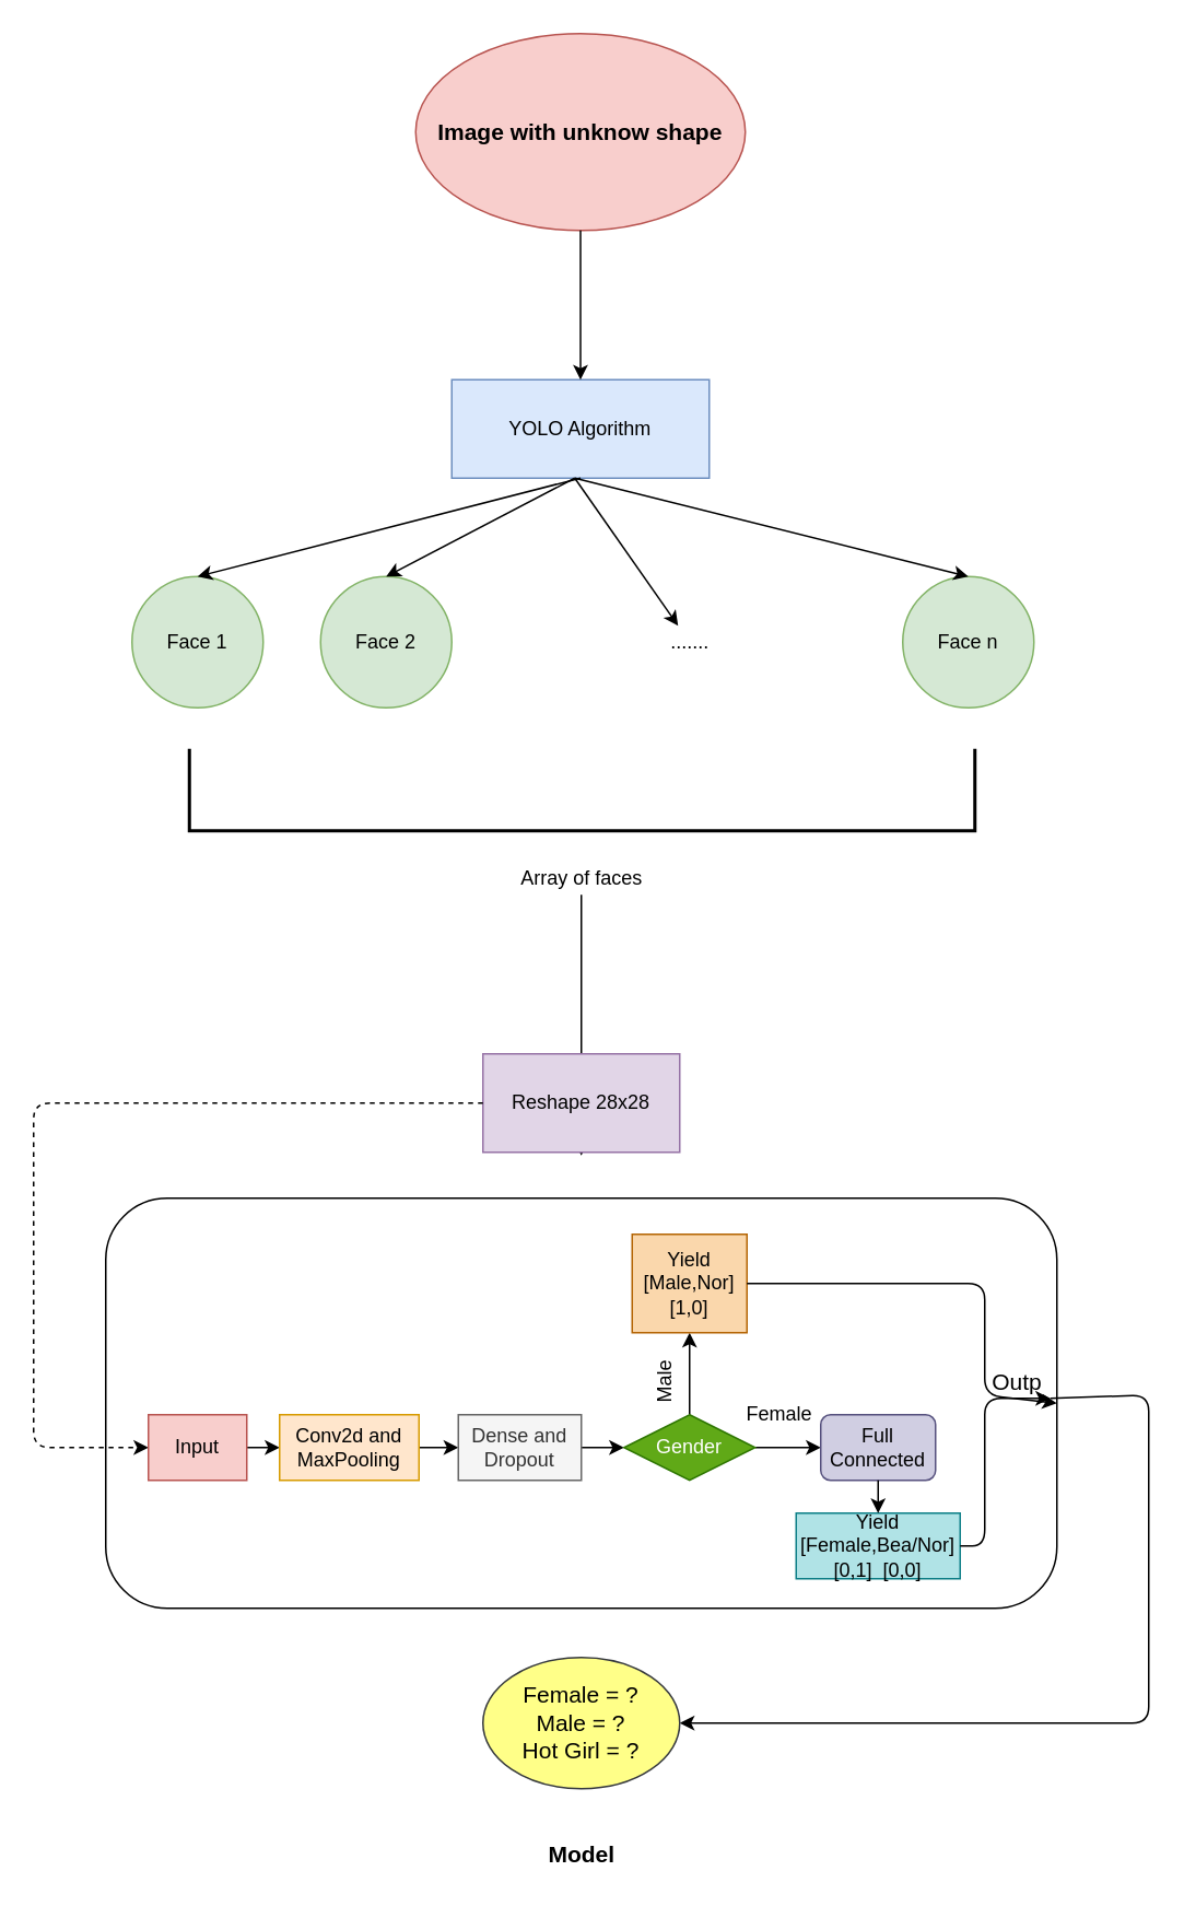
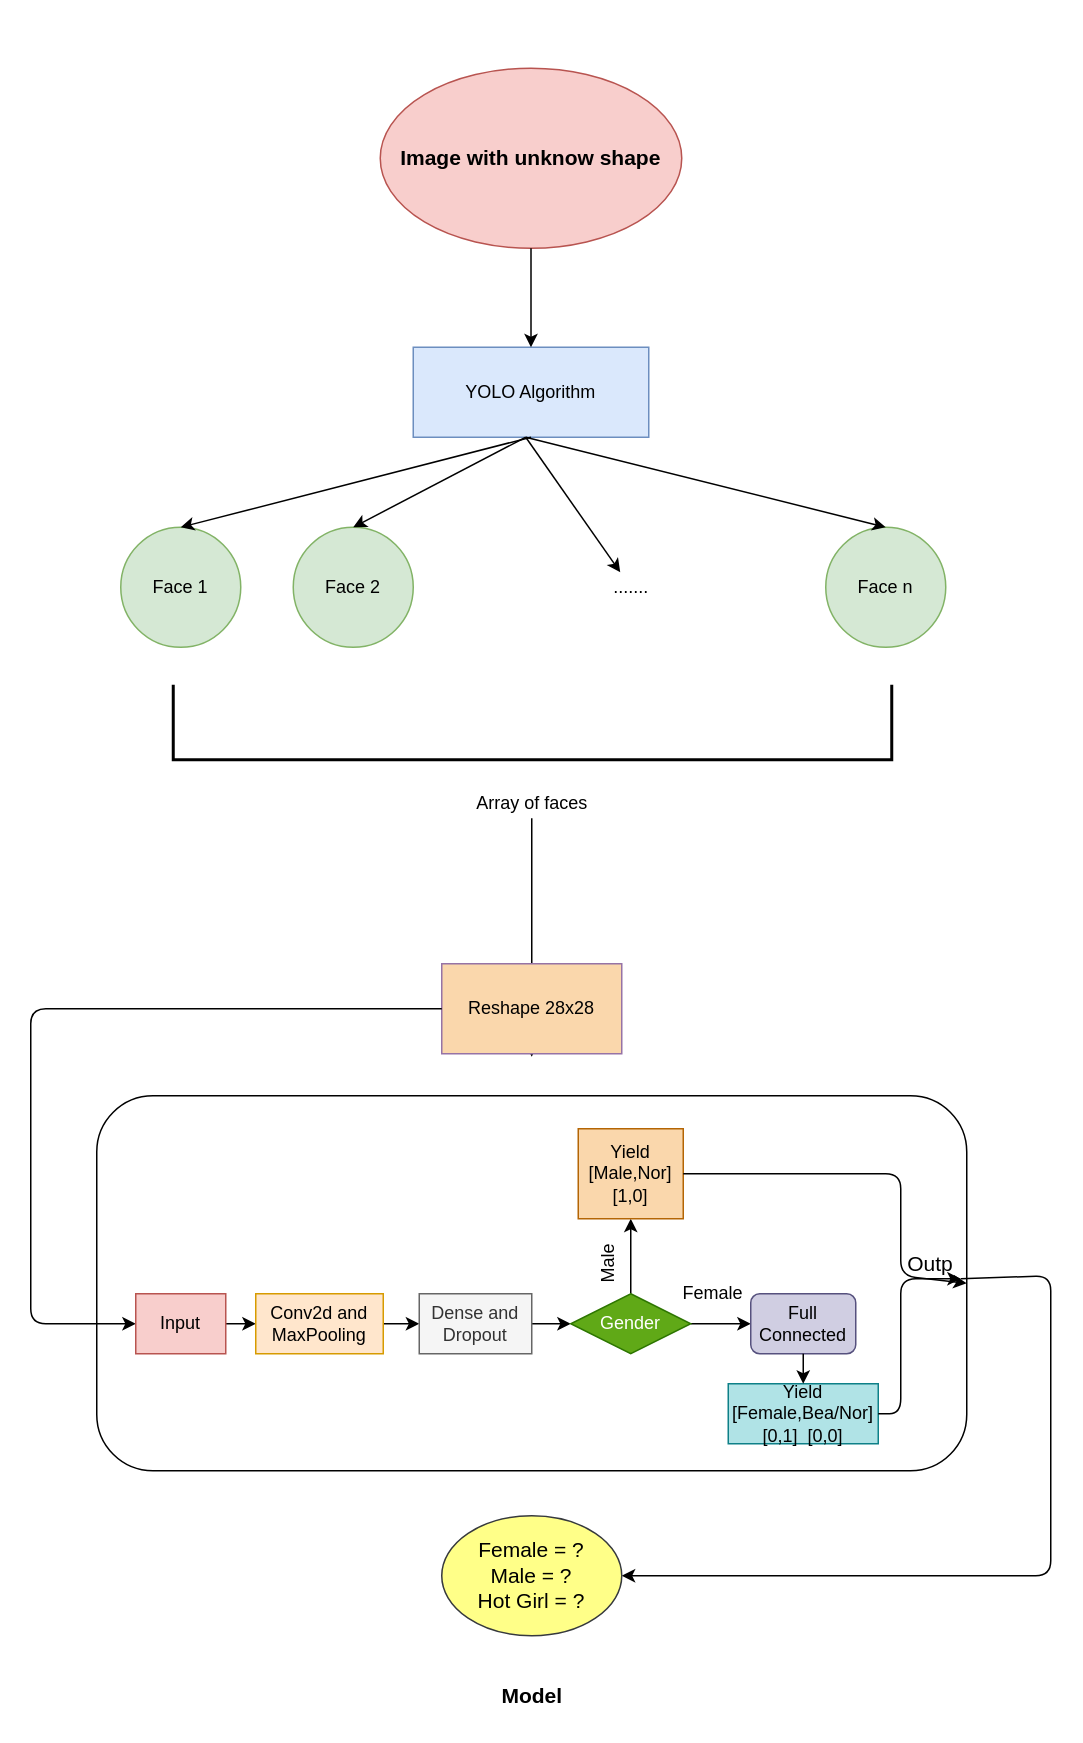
  <mxCell id="0" />
  <mxCell id="1" parent="0" />
- <mxCell id="2" value="&lt;b&gt;&lt;font style=&quot;font-size: 14px&quot;&gt;Image with unknow shape&lt;/font&gt;&lt;/b&gt;" style="ellipse;whiteSpace=wrap;html=1;fillColor=#f8cecc;strokeColor=#b85450;" vertex="1" parent="1"><mxGeometry x="253" y="20" width="201" height="120" as="geometry" /></mxCell>
+ <mxCell id="2" value="&lt;b&gt;&lt;font style=&quot;font-size: 14px&quot;&gt;Image with unknow shape&lt;/font&gt;&lt;/b&gt;" style="ellipse;whiteSpace=wrap;html=1;fillColor=#f8cecc;strokeColor=#b85450;" vertex="1" parent="1"><mxGeometry x="253" y="45" width="201" height="120" as="geometry" /></mxCell>
  <mxCell id="3" value="YOLO Algorithm" style="rounded=0;whiteSpace=wrap;html=1;fillColor=#dae8fc;strokeColor=#6c8ebf;" vertex="1" parent="1"><mxGeometry x="275" y="231" width="157" height="60" as="geometry" /></mxCell>
  <mxCell id="4" value="" style="endArrow=classic;html=1;exitX=0.5;exitY=1;exitDx=0;exitDy=0;" edge="1" parent="1" source="2" target="3"><mxGeometry width="50" height="50" relative="1" as="geometry"><mxPoint x="290" y="410" as="sourcePoint" /><mxPoint x="340" y="360" as="targetPoint" /></mxGeometry></mxCell>
  <mxCell id="5" value="Face 1" style="ellipse;whiteSpace=wrap;html=1;aspect=fixed;fillColor=#d5e8d4;strokeColor=#82b366;" vertex="1" parent="1"><mxGeometry x="80" y="351" width="80" height="80" as="geometry" /></mxCell>
  <mxCell id="6" value="Face 2" style="ellipse;whiteSpace=wrap;html=1;aspect=fixed;fillColor=#d5e8d4;strokeColor=#82b366;" vertex="1" parent="1"><mxGeometry x="195" y="351" width="80" height="80" as="geometry" /></mxCell>
  <mxCell id="7" value="Face n" style="ellipse;whiteSpace=wrap;html=1;aspect=fixed;fillColor=#d5e8d4;strokeColor=#82b366;" vertex="1" parent="1"><mxGeometry x="550" y="351" width="80" height="80" as="geometry" /></mxCell>
  <mxCell id="8" value="......." style="text;html=1;align=center;verticalAlign=middle;resizable=0;points=[];autosize=1;" vertex="1" parent="1"><mxGeometry x="400" y="381" width="40" height="20" as="geometry" /></mxCell>
  <mxCell id="9" value="" style="endArrow=classic;html=1;exitX=0.5;exitY=1;exitDx=0;exitDy=0;entryX=0.5;entryY=0;entryDx=0;entryDy=0;" edge="1" parent="1" source="3" target="5"><mxGeometry width="50" height="50" relative="1" as="geometry"><mxPoint x="290" y="331" as="sourcePoint" /><mxPoint x="340" y="281" as="targetPoint" /></mxGeometry></mxCell>
  <mxCell id="10" value="" style="endArrow=classic;html=1;entryX=0.5;entryY=0;entryDx=0;entryDy=0;" edge="1" parent="1" target="6"><mxGeometry width="50" height="50" relative="1" as="geometry"><mxPoint x="350" y="291" as="sourcePoint" /><mxPoint x="140" y="231" as="targetPoint" /></mxGeometry></mxCell>
  <mxCell id="11" value="" style="endArrow=classic;html=1;entryX=0.5;entryY=0;entryDx=0;entryDy=0;" edge="1" parent="1" target="7"><mxGeometry width="50" height="50" relative="1" as="geometry"><mxPoint x="350" y="291" as="sourcePoint" /><mxPoint x="340" y="281" as="targetPoint" /></mxGeometry></mxCell>
  <mxCell id="12" value="" style="endArrow=classic;html=1;" edge="1" parent="1" target="8"><mxGeometry width="50" height="50" relative="1" as="geometry"><mxPoint x="350" y="291" as="sourcePoint" /><mxPoint x="70" y="211" as="targetPoint" /></mxGeometry></mxCell>
  <mxCell id="13" value="" style="strokeWidth=2;html=1;shape=mxgraph.flowchart.annotation_1;align=left;pointerEvents=1;rotation=-90;" vertex="1" parent="1"><mxGeometry x="329.5" y="241.5" width="50" height="479" as="geometry" /></mxCell>
  <mxCell id="14" value="" style="edgeStyle=orthogonalEdgeStyle;rounded=0;orthogonalLoop=1;jettySize=auto;html=1;" edge="1" parent="1" source="15"><mxGeometry relative="1" as="geometry"><mxPoint x="354" y="704" as="targetPoint" /></mxGeometry></mxCell>
  <mxCell id="15" value="Array of faces" style="text;html=1;align=center;verticalAlign=middle;resizable=0;points=[];autosize=1;" vertex="1" parent="1"><mxGeometry x="309" y="525" width="90" height="20" as="geometry" /></mxCell>
- <mxCell id="16" value="Reshape 28x28" style="rounded=0;whiteSpace=wrap;html=1;fillColor=#e1d5e7;strokeColor=#9673a6;" vertex="1" parent="1"><mxGeometry x="294" y="642" width="120" height="60" as="geometry" /></mxCell>
+ <mxCell id="16" value="Reshape 28x28" style="rounded=0;whiteSpace=wrap;html=1;fillColor=#fad7ac;strokeColor=#9673a6;" vertex="1" parent="1"><mxGeometry x="294" y="642" width="120" height="60" as="geometry" /></mxCell>
  <mxCell id="17" value="" style="rounded=1;whiteSpace=wrap;html=1;" vertex="1" parent="1"><mxGeometry x="64" y="730" width="580" height="250" as="geometry" /></mxCell>
  <mxCell id="18" value="Model" style="text;html=1;align=center;verticalAlign=middle;resizable=0;points=[];autosize=1;fontStyle=1;fontSize=14;" vertex="1" parent="1"><mxGeometry x="324" y="1120" width="60" height="20" as="geometry" /></mxCell>
- <mxCell id="19" value="" style="endArrow=classic;html=1;exitX=0;exitY=0.5;exitDx=0;exitDy=0;entryX=0;entryY=0.5;entryDx=0;entryDy=0;dashed=1;" edge="1" parent="1" source="16" target="21"><mxGeometry width="50" height="50" relative="1" as="geometry"><mxPoint x="120" y="662" as="sourcePoint" /><mxPoint x="20" y="882" as="targetPoint" /><Array as="points"><mxPoint x="20" y="672" /><mxPoint x="20" y="882" /></Array></mxGeometry></mxCell>
+ <mxCell id="19" value="" style="endArrow=classic;html=1;exitX=0;exitY=0.5;exitDx=0;exitDy=0;entryX=0;entryY=0.5;entryDx=0;entryDy=0;" edge="1" parent="1" source="16" target="21"><mxGeometry width="50" height="50" relative="1" as="geometry"><mxPoint x="120" y="662" as="sourcePoint" /><mxPoint x="20" y="882" as="targetPoint" /><Array as="points"><mxPoint x="20" y="672" /><mxPoint x="20" y="882" /></Array></mxGeometry></mxCell>
  <mxCell id="20" style="edgeStyle=orthogonalEdgeStyle;rounded=0;orthogonalLoop=1;jettySize=auto;html=1;exitX=1;exitY=0.5;exitDx=0;exitDy=0;entryX=0;entryY=0.5;entryDx=0;entryDy=0;" edge="1" parent="1" source="21" target="23"><mxGeometry relative="1" as="geometry" /></mxCell>
  <mxCell id="21" value="Input" style="rounded=0;whiteSpace=wrap;html=1;fillColor=#f8cecc;strokeColor=#b85450;" vertex="1" parent="1"><mxGeometry x="90" y="862" width="60" height="40" as="geometry" /></mxCell>
  <mxCell id="22" style="edgeStyle=orthogonalEdgeStyle;rounded=0;orthogonalLoop=1;jettySize=auto;html=1;exitX=1;exitY=0.5;exitDx=0;exitDy=0;entryX=0;entryY=0.5;entryDx=0;entryDy=0;" edge="1" parent="1" source="23" target="25"><mxGeometry relative="1" as="geometry" /></mxCell>
  <mxCell id="23" value="Conv2d and MaxPooling" style="rounded=0;whiteSpace=wrap;html=1;fillColor=#ffe6cc;strokeColor=#d79b00;" vertex="1" parent="1"><mxGeometry x="170" y="862" width="85" height="40" as="geometry" /></mxCell>
  <mxCell id="24" value="" style="edgeStyle=orthogonalEdgeStyle;rounded=0;orthogonalLoop=1;jettySize=auto;html=1;" edge="1" parent="1" source="25" target="28"><mxGeometry relative="1" as="geometry" /></mxCell>
  <mxCell id="25" value="Dense and Dropout" style="rounded=0;whiteSpace=wrap;html=1;fillColor=#f5f5f5;strokeColor=#666666;fontColor=#333333;" vertex="1" parent="1"><mxGeometry x="279" y="862" width="75" height="40" as="geometry" /></mxCell>
  <mxCell id="26" style="edgeStyle=orthogonalEdgeStyle;rounded=0;orthogonalLoop=1;jettySize=auto;html=1;exitX=0.5;exitY=0;exitDx=0;exitDy=0;entryX=0.5;entryY=1;entryDx=0;entryDy=0;" edge="1" parent="1" source="28" target="29"><mxGeometry relative="1" as="geometry" /></mxCell>
  <mxCell id="27" style="edgeStyle=orthogonalEdgeStyle;rounded=0;orthogonalLoop=1;jettySize=auto;html=1;exitX=1;exitY=0.5;exitDx=0;exitDy=0;entryX=0;entryY=0.5;entryDx=0;entryDy=0;" edge="1" parent="1" source="28" target="31"><mxGeometry relative="1" as="geometry" /></mxCell>
  <mxCell id="28" value="Gender" style="rhombus;whiteSpace=wrap;html=1;fillColor=#60a917;strokeColor=#2D7600;fontColor=#ffffff;" vertex="1" parent="1"><mxGeometry x="380" y="862" width="80" height="40" as="geometry" /></mxCell>
  <mxCell id="29" value="Yield [Male,Nor]&lt;br&gt;[1,0]" style="rounded=0;whiteSpace=wrap;html=1;fillColor=#fad7ac;strokeColor=#b46504;" vertex="1" parent="1"><mxGeometry x="385" y="752" width="70" height="60" as="geometry" /></mxCell>
  <mxCell id="30" value="Male" style="text;html=1;strokeColor=none;fillColor=none;align=center;verticalAlign=middle;whiteSpace=wrap;rounded=0;rotation=-90;" vertex="1" parent="1"><mxGeometry x="385" y="832" width="40" height="20" as="geometry" /></mxCell>
  <mxCell id="31" value="Full Connected" style="whiteSpace=wrap;html=1;fillColor=#d0cee2;strokeColor=#56517e;rounded=1;" vertex="1" parent="1"><mxGeometry x="500" y="862" width="70" height="40" as="geometry" /></mxCell>
  <mxCell id="32" value="Female" style="text;html=1;strokeColor=none;fillColor=none;align=center;verticalAlign=middle;whiteSpace=wrap;rounded=0;rotation=0;" vertex="1" parent="1"><mxGeometry x="455" y="852" width="40" height="20" as="geometry" /></mxCell>
  <mxCell id="33" value="Yield&lt;br&gt;[Female,Bea/Nor]&lt;br&gt;[0,1]&amp;nbsp; [0,0]" style="rounded=0;whiteSpace=wrap;html=1;fillColor=#b0e3e6;strokeColor=#0e8088;" vertex="1" parent="1"><mxGeometry x="485" y="922" width="100" height="40" as="geometry" /></mxCell>
  <mxCell id="34" value="" style="endArrow=classic;html=1;fontSize=14;exitX=0.5;exitY=1;exitDx=0;exitDy=0;entryX=0.5;entryY=0;entryDx=0;entryDy=0;" edge="1" parent="1" source="31" target="33"><mxGeometry width="50" height="50" relative="1" as="geometry"><mxPoint x="290" y="872" as="sourcePoint" /><mxPoint x="340" y="822" as="targetPoint" /></mxGeometry></mxCell>
  <mxCell id="35" value="" style="endArrow=classic;html=1;fontSize=14;exitX=1;exitY=0.5;exitDx=0;exitDy=0;entryX=1;entryY=0.5;entryDx=0;entryDy=0;" edge="1" parent="1" source="29" target="17"><mxGeometry width="50" height="50" relative="1" as="geometry"><mxPoint x="510" y="822" as="sourcePoint" /><mxPoint x="560" y="772" as="targetPoint" /><Array as="points"><mxPoint x="600" y="782" /><mxPoint x="600" y="850" /></Array></mxGeometry></mxCell>
  <mxCell id="36" value="" style="endArrow=classic;html=1;fontSize=14;exitX=1;exitY=0.5;exitDx=0;exitDy=0;" edge="1" parent="1" source="33"><mxGeometry width="50" height="50" relative="1" as="geometry"><mxPoint x="594" y="962" as="sourcePoint" /><mxPoint x="640" y="852" as="targetPoint" /><Array as="points"><mxPoint x="600" y="942" /><mxPoint x="600" y="852" /></Array></mxGeometry></mxCell>
  <mxCell id="37" value="Outp" style="text;html=1;strokeColor=none;fillColor=none;align=center;verticalAlign=middle;whiteSpace=wrap;rounded=0;fontSize=14;" vertex="1" parent="1"><mxGeometry x="600" y="832" width="40" height="20" as="geometry" /></mxCell>
  <mxCell id="38" value="" style="endArrow=classic;html=1;fontSize=14;exitX=1;exitY=1;exitDx=0;exitDy=0;entryX=1;entryY=0.5;entryDx=0;entryDy=0;entryPerimeter=0;" edge="1" parent="1" source="37" target="39"><mxGeometry width="50" height="50" relative="1" as="geometry"><mxPoint x="700" y="980" as="sourcePoint" /><mxPoint x="644" y="1110" as="targetPoint" /><Array as="points"><mxPoint x="700" y="850" /><mxPoint x="700" y="1050" /></Array></mxGeometry></mxCell>
  <mxCell id="39" value="Female = ?&lt;br&gt;Male = ?&lt;br&gt;Hot Girl = ?" style="ellipse;whiteSpace=wrap;html=1;fontSize=14;fillColor=#ffff88;strokeColor=#36393d;" vertex="1" parent="1"><mxGeometry x="294" y="1010" width="120" height="80" as="geometry" /></mxCell>
